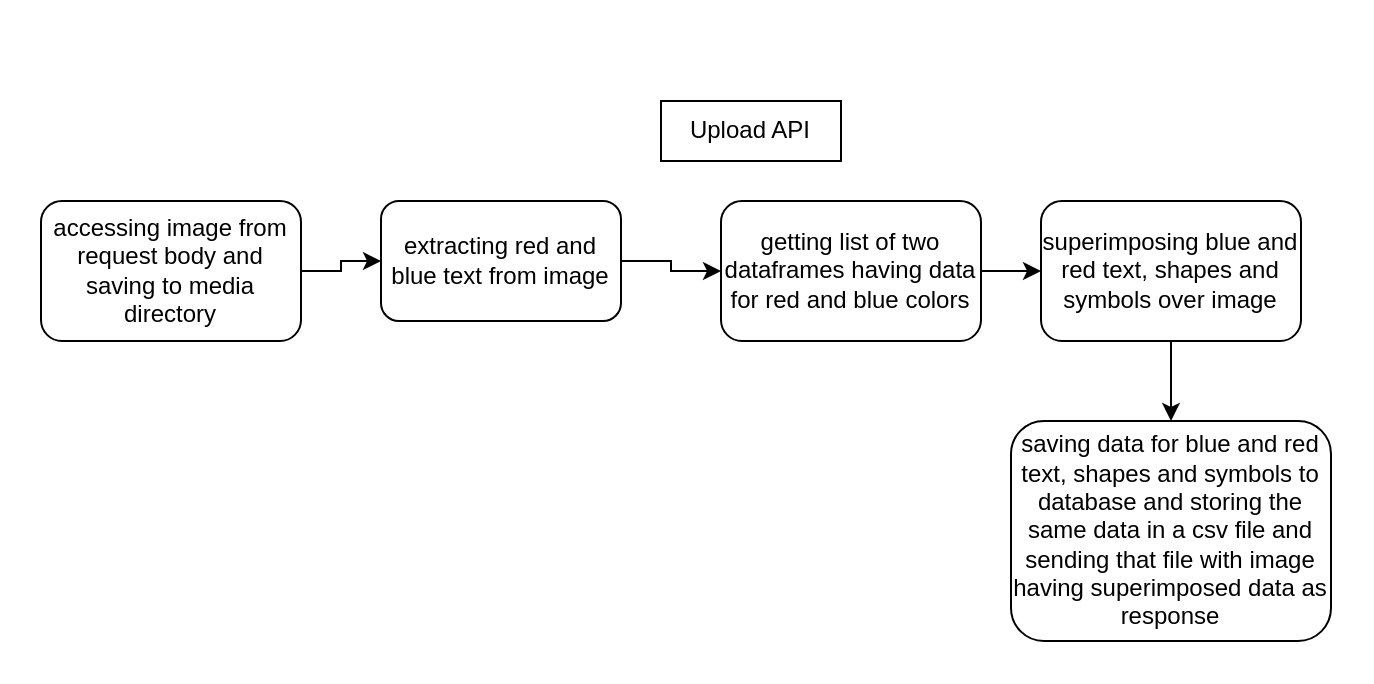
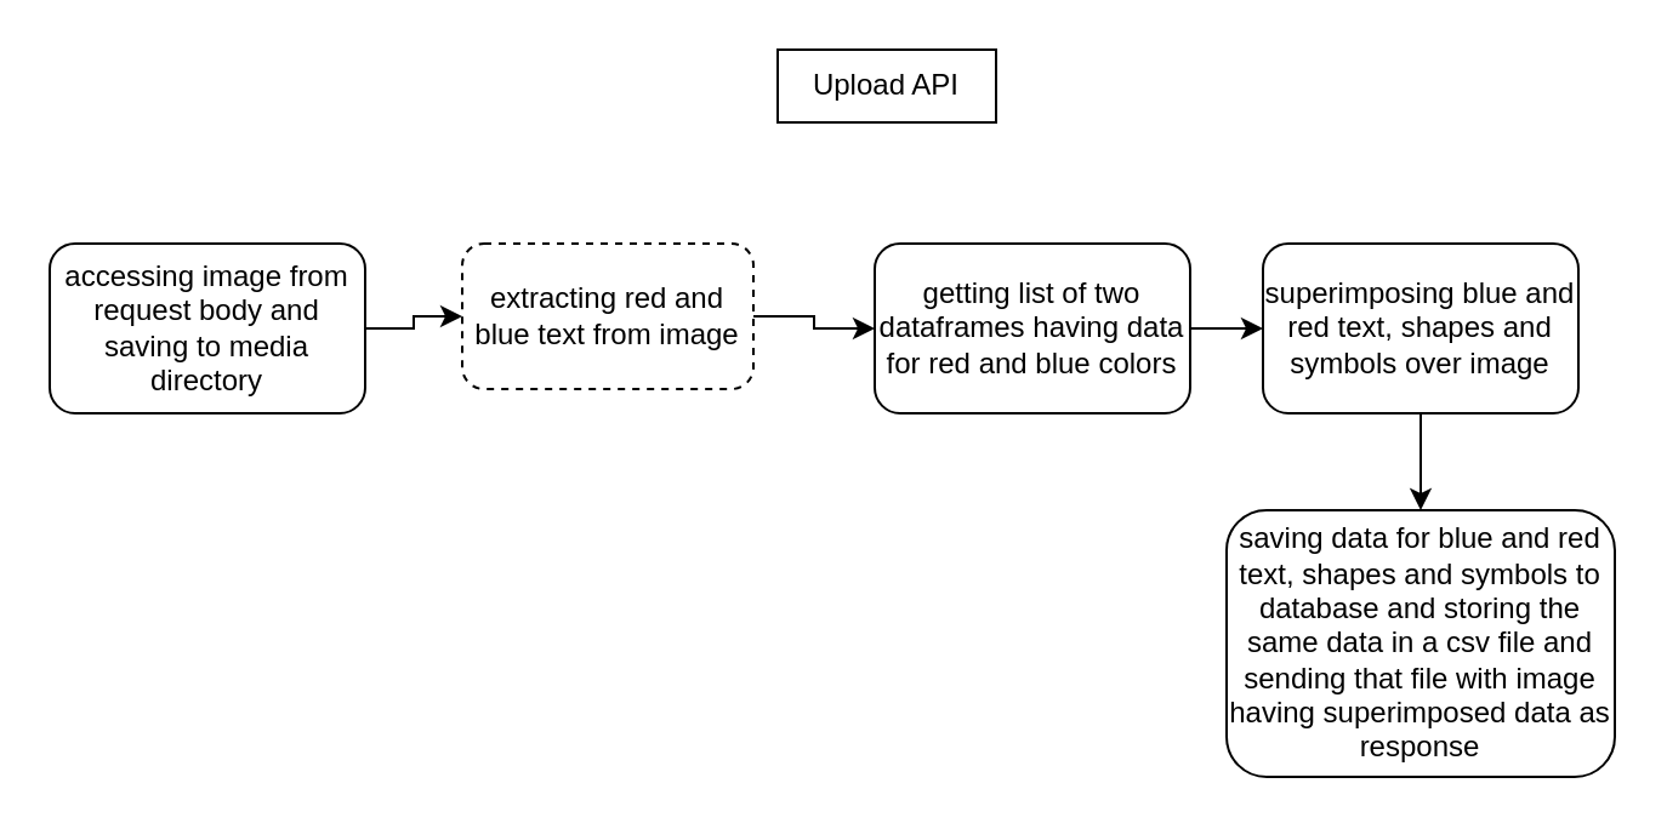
  <mxCell id="0" />
  <mxCell id="1" parent="0" />
- <mxCell id="2" value="Upload API" style="text;html=1;strokeColor=default;fillColor=none;align=center;verticalAlign=middle;whiteSpace=wrap;rounded=0;" vertex="1" parent="1"><mxGeometry x="330" y="50" width="90" height="30" as="geometry" /></mxCell>
+ <mxCell id="2" value="Upload API" style="text;html=1;strokeColor=default;fillColor=none;align=center;verticalAlign=middle;whiteSpace=wrap;rounded=0;" vertex="1" parent="1"><mxGeometry x="320" y="20" width="90" height="30" as="geometry" /></mxCell>
  <mxCell id="3" value="" style="edgeStyle=orthogonalEdgeStyle;rounded=0;orthogonalLoop=1;jettySize=auto;html=1;" edge="1" parent="1" source="4" target="6"><mxGeometry relative="1" as="geometry" /></mxCell>
  <mxCell id="4" value="accessing image from request body and saving to media directory" style="rounded=1;whiteSpace=wrap;html=1;strokeColor=default;" vertex="1" parent="1"><mxGeometry x="20" y="100" width="130" height="70" as="geometry" /></mxCell>
  <mxCell id="5" value="" style="edgeStyle=orthogonalEdgeStyle;rounded=0;orthogonalLoop=1;jettySize=auto;html=1;" edge="1" parent="1" source="6" target="8"><mxGeometry relative="1" as="geometry" /></mxCell>
- <mxCell id="6" value="extracting red and blue text from image" style="rounded=1;whiteSpace=wrap;html=1;strokeColor=default;" vertex="1" parent="1"><mxGeometry x="190" y="100" width="120" height="60" as="geometry" /></mxCell>
+ <mxCell id="6" value="extracting red and blue text from image" style="rounded=1;whiteSpace=wrap;html=1;strokeColor=default;dashed=1;" vertex="1" parent="1"><mxGeometry x="190" y="100" width="120" height="60" as="geometry" /></mxCell>
  <mxCell id="7" value="" style="edgeStyle=orthogonalEdgeStyle;rounded=0;orthogonalLoop=1;jettySize=auto;html=1;" edge="1" parent="1" source="8" target="10"><mxGeometry relative="1" as="geometry" /></mxCell>
  <mxCell id="8" value="&lt;div&gt;getting list of two dataframes having data for red and blue colors&lt;/div&gt;" style="rounded=1;whiteSpace=wrap;html=1;strokeColor=default;" vertex="1" parent="1"><mxGeometry x="360" y="100" width="130" height="70" as="geometry" /></mxCell>
  <mxCell id="9" value="" style="edgeStyle=orthogonalEdgeStyle;rounded=0;orthogonalLoop=1;jettySize=auto;html=1;" edge="1" parent="1" source="10" target="11"><mxGeometry relative="1" as="geometry" /></mxCell>
  <mxCell id="10" value="&lt;div&gt;superimposing blue and red text, shapes and symbols over image&lt;/div&gt;" style="rounded=1;whiteSpace=wrap;html=1;strokeColor=default;" vertex="1" parent="1"><mxGeometry x="520" y="100" width="130" height="70" as="geometry" /></mxCell>
  <mxCell id="11" value="&lt;div&gt;saving data for blue and red text, shapes and symbols to database and storing the same data in a csv file and sending that file with image having superimposed data as response&lt;/div&gt;" style="rounded=1;whiteSpace=wrap;html=1;strokeColor=default;" vertex="1" parent="1"><mxGeometry x="505" y="210" width="160" height="110" as="geometry" /></mxCell>
